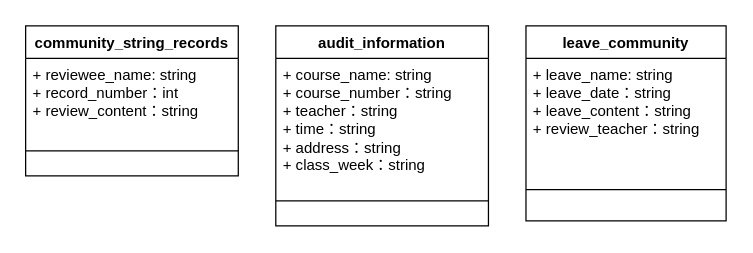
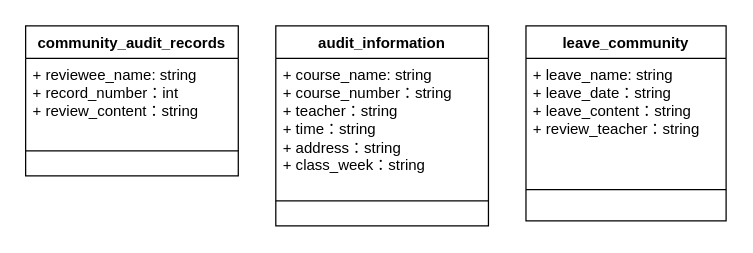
  <mxCell id="0" />
  <mxCell id="1" parent="0" />
- <mxCell id="2" value="community_string_records" style="swimlane;fontStyle=1;align=center;verticalAlign=top;childLayout=stackLayout;horizontal=1;startSize=26;horizontalStack=0;resizeParent=1;resizeParentMax=0;resizeLast=0;collapsible=1;marginBottom=0;whiteSpace=wrap;html=1;" parent="1" vertex="1"><mxGeometry x="20" y="20" width="170" height="120" as="geometry" /></mxCell>
+ <mxCell id="2" value="community_audit_records" style="swimlane;fontStyle=1;align=center;verticalAlign=top;childLayout=stackLayout;horizontal=1;startSize=26;horizontalStack=0;resizeParent=1;resizeParentMax=0;resizeLast=0;collapsible=1;marginBottom=0;whiteSpace=wrap;html=1;" parent="1" vertex="1"><mxGeometry x="20" y="20" width="170" height="120" as="geometry" /></mxCell>
  <mxCell id="3" value="+ reviewee_name: string&lt;br&gt;+ record_number：int&lt;br&gt;+ review_content：string" style="text;strokeColor=none;fillColor=none;align=left;verticalAlign=top;spacingLeft=4;spacingRight=4;overflow=hidden;rotatable=0;points=[[0,0.5],[1,0.5]];portConstraint=eastwest;whiteSpace=wrap;html=1;" parent="2" vertex="1"><mxGeometry y="26" width="170" height="54" as="geometry" /></mxCell>
  <mxCell id="4" value="" style="line;strokeWidth=1;fillColor=none;align=left;verticalAlign=middle;spacingTop=-1;spacingLeft=3;spacingRight=3;rotatable=0;labelPosition=right;points=[];portConstraint=eastwest;strokeColor=inherit;" parent="2" vertex="1"><mxGeometry y="80" width="170" height="40" as="geometry" /></mxCell>
  <mxCell id="5" value="audit_information" style="swimlane;fontStyle=1;align=center;verticalAlign=top;childLayout=stackLayout;horizontal=1;startSize=26;horizontalStack=0;resizeParent=1;resizeParentMax=0;resizeLast=0;collapsible=1;marginBottom=0;whiteSpace=wrap;html=1;" parent="1" vertex="1"><mxGeometry x="220" y="20" width="170" height="160" as="geometry" /></mxCell>
  <mxCell id="6" value="+ course_name: string&lt;br&gt;+ course_number：string&lt;br&gt;+ teacher：string&lt;br&gt;+ time：string&lt;br&gt;+ address：string&lt;br&gt;+ class_week：string" style="text;strokeColor=none;fillColor=none;align=left;verticalAlign=top;spacingLeft=4;spacingRight=4;overflow=hidden;rotatable=0;points=[[0,0.5],[1,0.5]];portConstraint=eastwest;whiteSpace=wrap;html=1;" parent="5" vertex="1"><mxGeometry y="26" width="170" height="94" as="geometry" /></mxCell>
  <mxCell id="7" value="" style="line;strokeWidth=1;fillColor=none;align=left;verticalAlign=middle;spacingTop=-1;spacingLeft=3;spacingRight=3;rotatable=0;labelPosition=right;points=[];portConstraint=eastwest;strokeColor=inherit;" parent="5" vertex="1"><mxGeometry y="120" width="170" height="40" as="geometry" /></mxCell>
  <mxCell id="8" value="leave_community" style="swimlane;fontStyle=1;align=center;verticalAlign=top;childLayout=stackLayout;horizontal=1;startSize=26;horizontalStack=0;resizeParent=1;resizeParentMax=0;resizeLast=0;collapsible=1;marginBottom=0;whiteSpace=wrap;html=1;" parent="1" vertex="1"><mxGeometry x="420" y="20" width="160" height="156" as="geometry" /></mxCell>
  <mxCell id="9" value="+ leave_name: string&lt;br&gt;+ leave_date：string&lt;br&gt;+ leave_content：string&lt;br&gt;+ review_teacher：string" style="text;strokeColor=none;fillColor=none;align=left;verticalAlign=top;spacingLeft=4;spacingRight=4;overflow=hidden;rotatable=0;points=[[0,0.5],[1,0.5]];portConstraint=eastwest;whiteSpace=wrap;html=1;" parent="8" vertex="1"><mxGeometry y="26" width="160" height="80" as="geometry" /></mxCell>
  <mxCell id="10" value="" style="line;strokeWidth=1;fillColor=none;align=left;verticalAlign=middle;spacingTop=-1;spacingLeft=3;spacingRight=3;rotatable=0;labelPosition=right;points=[];portConstraint=eastwest;strokeColor=inherit;" parent="8" vertex="1"><mxGeometry y="106" width="160" height="50" as="geometry" /></mxCell>
